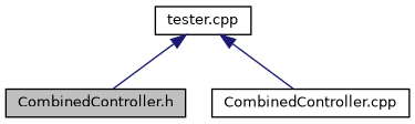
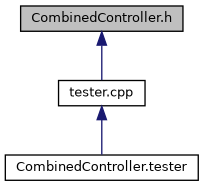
  digraph {
    node [color=black fillcolor=white fontname=Helvetica fontsize=10 shape=record style=filled]
    edge [color=midnightblue dir=back fontname=Helvetica fontsize=10 labelfontname=Helvetica labelfontsize=10 style=solid]
    n1 [fillcolor=grey75 fontcolor=black height=0.2 label="CombinedController.h" width=0.4]
    n2 [height=0.2 label="tester.cpp" width=0.4]
-   n3 [height=0.2 label="CombinedController.cpp" width=0.4]
-   n2 -> n1
+   n3 [height=0.2 label="CombinedController.tester" width=0.4]
+   n1 -> n2
    n2 -> n3
  }
